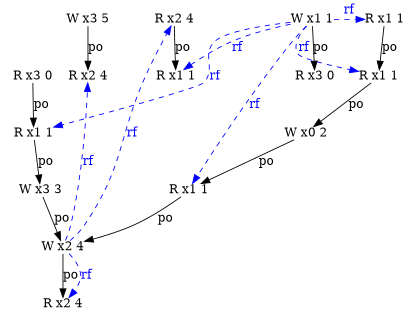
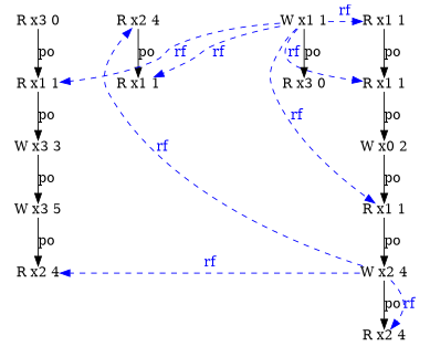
  digraph {
    node [color=darkorange idx=0 loc=1 shape=plain th=3 type=R]
    n1 [label="R x3 0" loc=3 th=1]
    n2 [idx=1 label="R x1 1" th=1]
    n3 [color=teal idx=2 label="W x3 3" loc=3 th=1 type=W]
    n4 [color=teal idx=3 label="W x3 5" loc=3 th=1 type=W]
    n5 [color=teal idx=4 label="R x2 4" loc=2 th=1]
    n6 [idx=4 label="W x2 4" loc=2 type=W]
    n7 [idx=5 label="R x2 4" loc=2]
    n8 [color=teal label="R x2 4" loc=2 th=0]
    n9 [idx=1 label="R x1 1" th=0]
    n10 [color=teal idx=2 label="W x0 2" loc=0 type=W]
    n11 [idx=3 label="R x1 1"]
    n12 [label="R x1 1"]
    n13 [idx=1 label="R x1 1"]
    n14 [idx=1 label="R x3 0" loc=3 th=2]
    n15 [color=teal label="W x1 1" th=2 type=W]
    n1 -> n2 [label=po]
    n2 -> n3 [label=po]
-   n3 -> n6 [label=po]
+   n3 -> n4 [label=po]
    n4 -> n5 [label=po]
    n6 -> n5 [color=blue constraint=false fontcolor=blue from_idx=4 from_th=3 label=rf style=dashed to_idx=4 to_th=1]
    n6 -> n7 [label=po]
    n6 -> n7 [color=blue constraint=false fontcolor=blue from_idx=4 from_th=3 label=rf style=dashed to_idx=5 to_th=3]
    n6 -> n8 [color=blue constraint=false fontcolor=blue from_idx=4 from_th=3 label=rf style=dashed to_idx=0 to_th=0]
    n8 -> n9 [label=po]
    n10 -> n11 [label=po]
    n11 -> n6 [label=po]
    n12 -> n13 [label=po]
    n13 -> n10 [label=po]
    n15 -> n2 [color=blue constraint=false fontcolor=blue from_idx=0 from_th=2 label=rf style=dashed to_idx=1 to_th=1]
    n15 -> n9 [color=blue constraint=false fontcolor=blue from_idx=0 from_th=2 label=rf style=dashed to_idx=1 to_th=0]
    n15 -> n11 [color=blue constraint=false fontcolor=blue from_idx=0 from_th=2 label=rf style=dashed to_idx=3 to_th=3]
    n15 -> n12 [color=blue constraint=false fontcolor=blue from_idx=0 from_th=2 label=rf style=dashed to_idx=0 to_th=3]
    n15 -> n13 [color=blue constraint=false fontcolor=blue from_idx=0 from_th=2 label=rf style=dashed to_idx=1 to_th=3]
    n15 -> n14 [label=po]
  }
